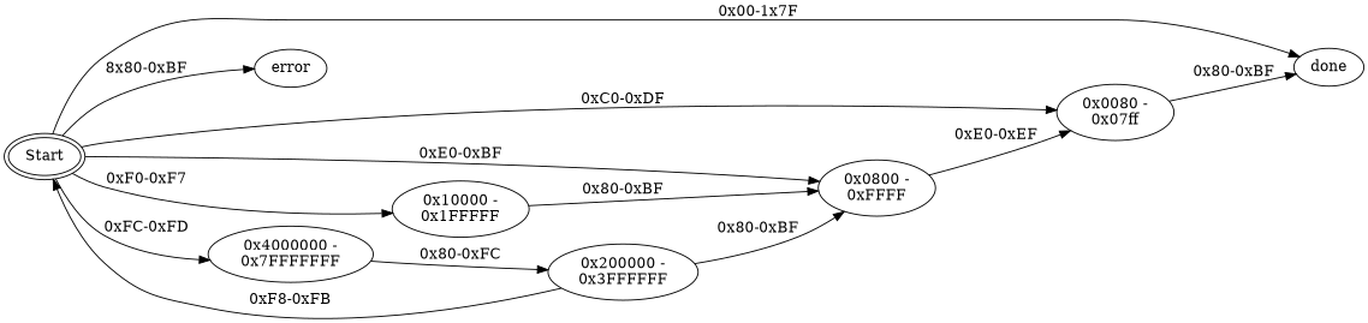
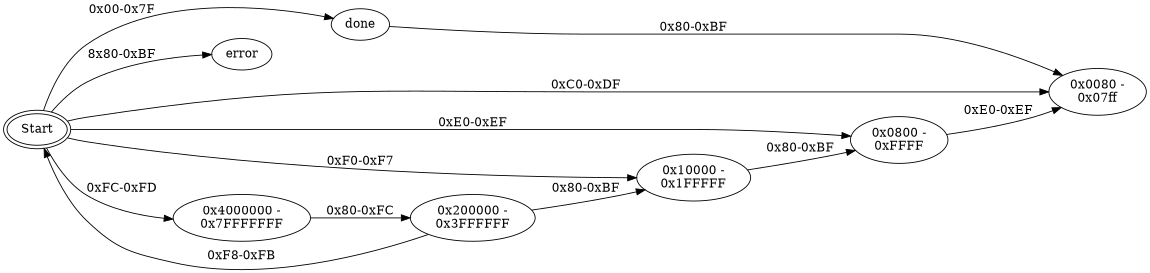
  digraph {
    rankdir=LR
    Start [peripheries=2]
    done
    error
    n4 [label="0x0080 -\n0x07ff"]
    n5 [label="0x0800 -\n0xFFFF"]
    n6 [label="0x10000 -\n0x1FFFFF"]
    n7 [label="0x4000000 -\n0x7FFFFFFF"]
    n8 [label="0x200000 -\n0x3FFFFFF"]
-   Start -> done [label="0x00-1x7F"]
+   Start -> done [label="0x00-0x7F"]
    Start -> error [label="8x80-0xBF"]
    Start -> n4 [label="0xC0-0xDF"]
-   Start -> n5 [label="0xE0-0xBF"]
+   Start -> n5 [label="0xE0-0xEF"]
    Start -> n6 [label="0xF0-0xF7"]
    Start -> n7 [label="0xFC-0xFD"]
-   n4 -> done [label="0x80-0xBF"]
+   done -> n4 [label="0x80-0xBF"]
    n5 -> n4 [label="0xE0-0xEF"]
    n6 -> n5 [label="0x80-0xBF"]
    n7 -> n8 [label="0x80-0xFC"]
    n8 -> Start [label="0xF8-0xFB"]
-   n8 -> n5 [label="0x80-0xBF"]
+   n8 -> n6 [label="0x80-0xBF"]
  }
